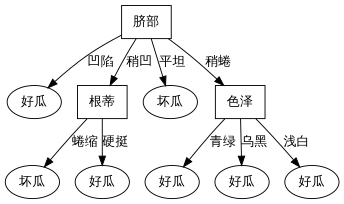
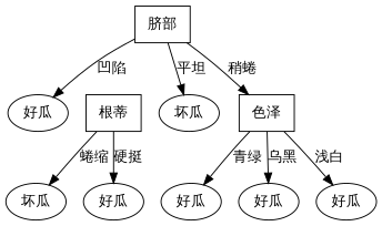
  digraph {
    node [fontname=SimSun]
    edge [fontname=STKaiti]
    n1 [label="脐部" shape=box]
    n2 [label="好瓜"]
    n3 [label="根蒂" shape=box]
    n4 [label="坏瓜"]
    n5 [label="色泽" shape=box]
    n6 [label="坏瓜"]
    n7 [label="好瓜"]
    n8 [label="好瓜"]
    n9 [label="好瓜"]
    n10 [label="好瓜"]
    n1 -> n2 [label="凹陷"]
-   n1 -> n3 [label="稍凹"]
    n1 -> n4 [label="平坦"]
    n1 -> n5 [label="稍蜷"]
    n3 -> n6 [label="蜷缩"]
    n3 -> n7 [label="硬挺"]
    n5 -> n8 [label="青绿"]
    n5 -> n9 [label="乌黑"]
    n5 -> n10 [label="浅白"]
  }
